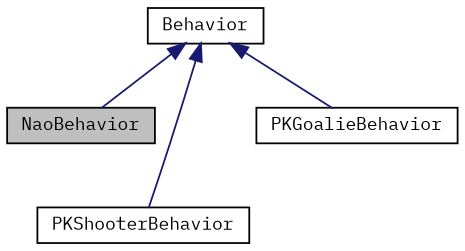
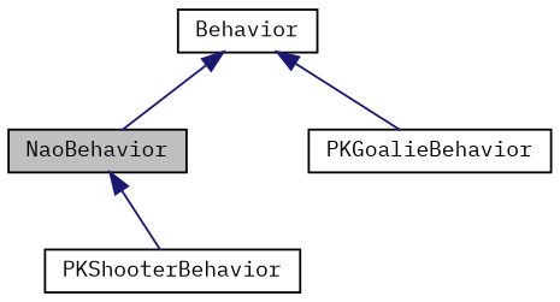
  digraph {
    fontname="IBM Plex Mono"
    node [color=black fillcolor=white fontname="IBM Plex Mono" fontsize=10 shape=record style=filled]
    edge [color=midnightblue dir=back fontname="IBM Plex Mono" fontsize=10 labelfontname=Helvetica labelfontsize=10 style=solid]
    n1 [fillcolor=grey75 fontcolor=black height=0.2 label=NaoBehavior width=0.4]
    n2 [height=0.2 label=PKShooterBehavior width=0.4]
    n3 [height=0.2 label=PKGoalieBehavior width=0.4]
    n4 [height=0.2 label=Behavior width=0.4]
-   n4 -> n2
+   n1 -> n2
    n4 -> n1
    n4 -> n3
  }
